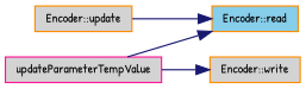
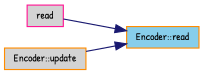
  digraph {
    fontname="Patrick Hand"
    rankdir=LR
    node [color=darkorange fillcolor=lightgrey fontname="Patrick Hand" fontsize=10 shape=record style=filled]
    edge [color=midnightblue fontname="Patrick Hand" fontsize=10 labelfontname=Helvetica labelfontsize=10 style=solid]
-   n1 [color=deeppink fontcolor=black height=0.2 label=updateParameterTempValue width=0.4]
+   n1 [color=deeppink fontcolor=black height=0.2 label=read width=0.4]
    n2 [fillcolor=skyblue height=0.2 label="Encoder::read" width=0.4]
-   n3 [height=0.2 label="Encoder::write" width=0.4]
    n4 [height=0.2 label="Encoder::update" width=0.4]
    n1 -> n2
-   n1 -> n3
    n4 -> n2
  }
